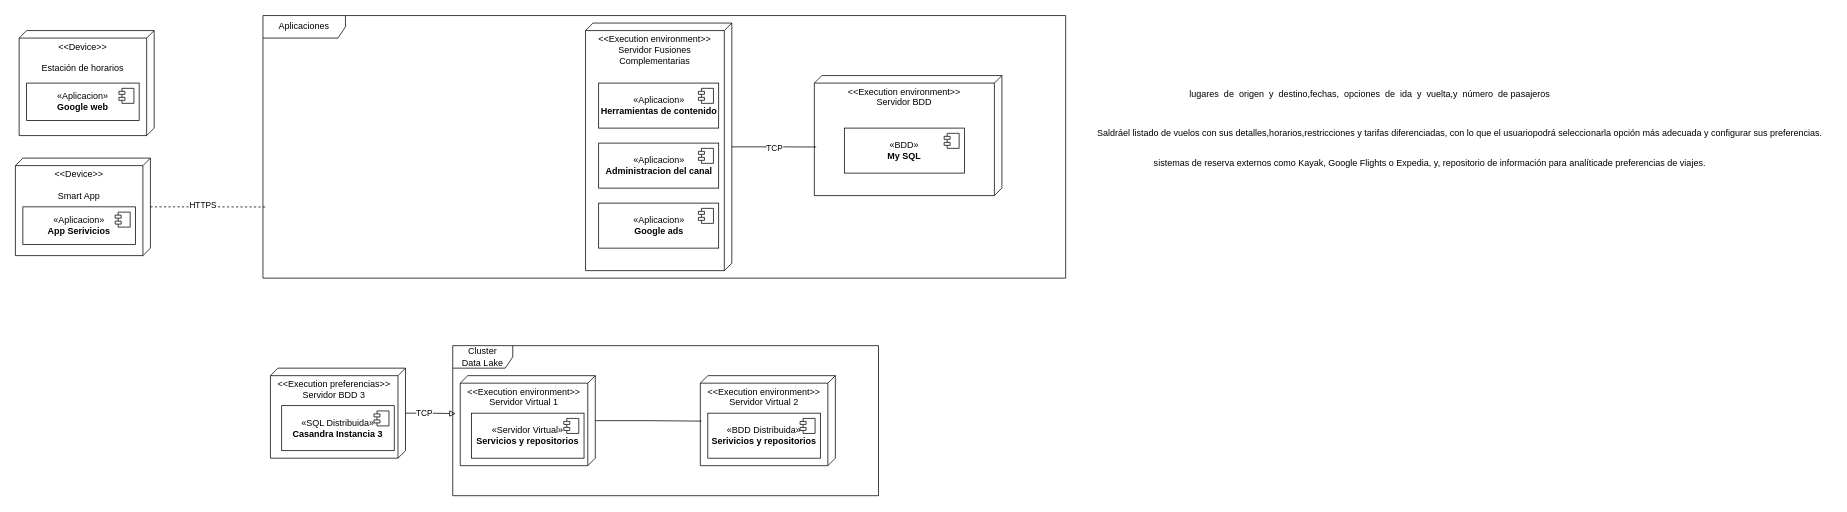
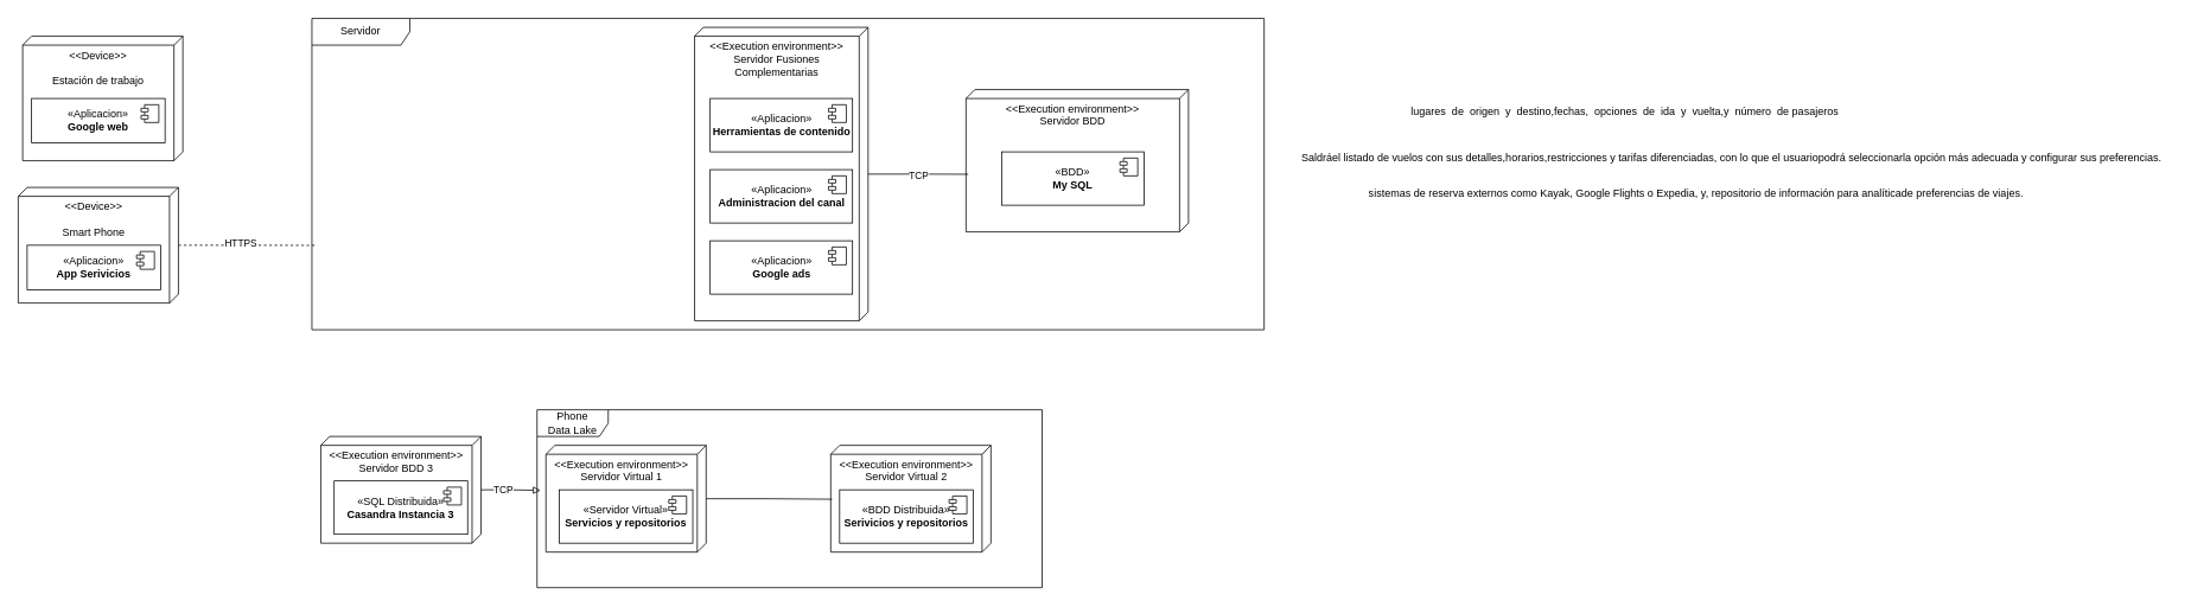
  <mxCell id="0" />
  <mxCell id="1" parent="0" />
  <mxCell id="2" value="&amp;lt;&amp;lt;Execution environment&amp;gt;&amp;gt;&lt;div&gt;&lt;div&gt;Servidor Virtual 1&lt;/div&gt;&lt;/div&gt;" style="verticalAlign=top;align=center;spacingTop=8;spacingLeft=2;spacingRight=12;shape=cube;size=10;direction=south;fontStyle=0;html=1;whiteSpace=wrap;" vertex="1" parent="1"><mxGeometry x="613" y="500" width="180" height="120" as="geometry" /></mxCell>
  <mxCell id="3" value="«Servidor Virtual»&lt;br&gt;&lt;b&gt;Servicios y repositorios&lt;/b&gt;" style="html=1;dropTarget=0;whiteSpace=wrap;" vertex="1" parent="1"><mxGeometry x="628" y="550" width="150" height="60" as="geometry" /></mxCell>
  <mxCell id="4" value="" style="shape=module;jettyWidth=8;jettyHeight=4;" vertex="1" parent="3"><mxGeometry x="1" width="20" height="20" relative="1" as="geometry"><mxPoint x="-27" y="7" as="offset" /></mxGeometry></mxCell>
  <mxCell id="5" value="&amp;lt;&amp;lt;Execution environment&amp;gt;&amp;gt;&lt;div&gt;&lt;div&gt;Servidor Virtual 2&lt;/div&gt;&lt;/div&gt;" style="verticalAlign=top;align=center;spacingTop=8;spacingLeft=2;spacingRight=12;shape=cube;size=10;direction=south;fontStyle=0;html=1;whiteSpace=wrap;" vertex="1" parent="1"><mxGeometry x="933" y="500" width="180" height="120" as="geometry" /></mxCell>
  <mxCell id="6" value="«BDD Distribuida»&lt;br&gt;&lt;b&gt;Serivicios y repositorios&lt;/b&gt;" style="html=1;dropTarget=0;whiteSpace=wrap;" vertex="1" parent="1"><mxGeometry x="943" y="550" width="150" height="60" as="geometry" /></mxCell>
  <mxCell id="7" value="" style="shape=module;jettyWidth=8;jettyHeight=4;" vertex="1" parent="6"><mxGeometry x="1" width="20" height="20" relative="1" as="geometry"><mxPoint x="-27" y="7" as="offset" /></mxGeometry></mxCell>
- <mxCell id="8" value="&amp;lt;&amp;lt;Execution preferencias&amp;gt;&amp;gt;&lt;div&gt;&lt;div&gt;Servidor BDD 3&lt;/div&gt;&lt;/div&gt;" style="verticalAlign=top;align=center;spacingTop=8;spacingLeft=2;spacingRight=12;shape=cube;size=10;direction=south;fontStyle=0;html=1;whiteSpace=wrap;" vertex="1" parent="1"><mxGeometry x="360" y="490" width="180" height="120" as="geometry" /></mxCell>
+ <mxCell id="8" value="&amp;lt;&amp;lt;Execution environment&amp;gt;&amp;gt;&lt;div&gt;&lt;div&gt;Servidor BDD 3&lt;/div&gt;&lt;/div&gt;" style="verticalAlign=top;align=center;spacingTop=8;spacingLeft=2;spacingRight=12;shape=cube;size=10;direction=south;fontStyle=0;html=1;whiteSpace=wrap;" vertex="1" parent="1"><mxGeometry x="360" y="490" width="180" height="120" as="geometry" /></mxCell>
  <mxCell id="9" value="«SQL Distribuida»&lt;br&gt;&lt;b&gt;Casandra Instancia 3&lt;/b&gt;" style="html=1;dropTarget=0;whiteSpace=wrap;" vertex="1" parent="1"><mxGeometry x="375" y="540" width="150" height="60" as="geometry" /></mxCell>
  <mxCell id="10" value="" style="shape=module;jettyWidth=8;jettyHeight=4;" vertex="1" parent="9"><mxGeometry x="1" width="20" height="20" relative="1" as="geometry"><mxPoint x="-27" y="7" as="offset" /></mxGeometry></mxCell>
  <mxCell id="11" style="edgeStyle=orthogonalEdgeStyle;rounded=0;orthogonalLoop=1;jettySize=auto;html=1;entryX=0.505;entryY=0.991;entryDx=0;entryDy=0;entryPerimeter=0;endArrow=none;endFill=0;" edge="1" parent="1" source="2" target="5"><mxGeometry relative="1" as="geometry" /></mxCell>
- <mxCell id="12" value="Cluster&lt;div&gt;Data Lake&lt;/div&gt;" style="shape=umlFrame;whiteSpace=wrap;html=1;pointerEvents=0;width=80;height=30;" vertex="1" parent="1"><mxGeometry x="603" y="460" width="567.5" height="200" as="geometry" /></mxCell>
+ <mxCell id="12" value="Phone&lt;div&gt;Data Lake&lt;/div&gt;" style="shape=umlFrame;whiteSpace=wrap;html=1;pointerEvents=0;width=80;height=30;" vertex="1" parent="1"><mxGeometry x="603" y="460" width="567.5" height="200" as="geometry" /></mxCell>
  <mxCell id="13" value="&amp;lt;&amp;lt;Execution environment&amp;gt;&amp;gt;&lt;div&gt;Servidor Fusiones Complementarias&lt;/div&gt;&lt;div&gt;&lt;br&gt;&lt;/div&gt;" style="verticalAlign=top;align=center;spacingTop=8;spacingLeft=2;spacingRight=12;shape=cube;size=10;direction=south;fontStyle=0;html=1;whiteSpace=wrap;" vertex="1" parent="1"><mxGeometry x="780" y="30" width="195" height="330" as="geometry" /></mxCell>
  <mxCell id="14" value="«Aplicacion»&lt;br&gt;&lt;b&gt;Herramientas de contenido&lt;/b&gt;" style="html=1;dropTarget=0;whiteSpace=wrap;" vertex="1" parent="1"><mxGeometry x="797.5" y="110" width="160" height="60" as="geometry" /></mxCell>
  <mxCell id="15" value="" style="shape=module;jettyWidth=8;jettyHeight=4;" vertex="1" parent="14"><mxGeometry x="1" width="20" height="20" relative="1" as="geometry"><mxPoint x="-27" y="7" as="offset" /></mxGeometry></mxCell>
  <mxCell id="16" value="«Aplicacion»&lt;br&gt;&lt;b&gt;Administracion del canal&lt;/b&gt;" style="html=1;dropTarget=0;whiteSpace=wrap;" vertex="1" parent="1"><mxGeometry x="797.5" y="190" width="160" height="60" as="geometry" /></mxCell>
  <mxCell id="17" value="" style="shape=module;jettyWidth=8;jettyHeight=4;" vertex="1" parent="16"><mxGeometry x="1" width="20" height="20" relative="1" as="geometry"><mxPoint x="-27" y="7" as="offset" /></mxGeometry></mxCell>
  <mxCell id="18" value="«Aplicacion»&lt;br&gt;&lt;b&gt;Google ads&lt;/b&gt;" style="html=1;dropTarget=0;whiteSpace=wrap;" vertex="1" parent="1"><mxGeometry x="797.5" y="270" width="160" height="60" as="geometry" /></mxCell>
  <mxCell id="19" value="" style="shape=module;jettyWidth=8;jettyHeight=4;" vertex="1" parent="18"><mxGeometry x="1" width="20" height="20" relative="1" as="geometry"><mxPoint x="-27" y="7" as="offset" /></mxGeometry></mxCell>
  <mxCell id="20" value="&amp;lt;&amp;lt;Execution environment&amp;gt;&amp;gt;&lt;div&gt;Servidor BDD&lt;/div&gt;" style="verticalAlign=top;align=center;spacingTop=8;spacingLeft=2;spacingRight=12;shape=cube;size=10;direction=south;fontStyle=0;html=1;whiteSpace=wrap;" vertex="1" parent="1"><mxGeometry x="1085" y="100" width="250" height="160" as="geometry" /></mxCell>
  <mxCell id="21" value="«BDD»&lt;br&gt;&lt;b&gt;My SQL&lt;/b&gt;" style="html=1;dropTarget=0;whiteSpace=wrap;" vertex="1" parent="1"><mxGeometry x="1125" y="170" width="160" height="60" as="geometry" /></mxCell>
  <mxCell id="22" value="" style="shape=module;jettyWidth=8;jettyHeight=4;" vertex="1" parent="21"><mxGeometry x="1" width="20" height="20" relative="1" as="geometry"><mxPoint x="-27" y="7" as="offset" /></mxGeometry></mxCell>
  <mxCell id="23" style="edgeStyle=orthogonalEdgeStyle;rounded=0;orthogonalLoop=1;jettySize=auto;html=1;entryX=0.595;entryY=0.99;entryDx=0;entryDy=0;entryPerimeter=0;endArrow=none;endFill=0;" edge="1" parent="1" source="13" target="20"><mxGeometry relative="1" as="geometry" /></mxCell>
  <mxCell id="24" value="TCP" style="edgeLabel;html=1;align=center;verticalAlign=middle;resizable=0;points=[];" vertex="1" connectable="0" parent="23"><mxGeometry x="0.013" y="-1" relative="1" as="geometry"><mxPoint as="offset" /></mxGeometry></mxCell>
- <mxCell id="25" value="&amp;lt;&amp;lt;Device&amp;gt;&amp;gt;&lt;div&gt;&lt;br&gt;&lt;/div&gt;&lt;div&gt;Estación de horarios&lt;/div&gt;&lt;div&gt;&lt;br&gt;&lt;/div&gt;" style="verticalAlign=top;align=center;spacingTop=8;spacingLeft=2;spacingRight=12;shape=cube;size=10;direction=south;fontStyle=0;html=1;whiteSpace=wrap;" vertex="1" parent="1"><mxGeometry x="25" y="40" width="180" height="140" as="geometry" /></mxCell>
- <mxCell id="26" value="Aplicaciones" style="shape=umlFrame;whiteSpace=wrap;html=1;pointerEvents=0;width=110;height=30;" vertex="1" parent="1"><mxGeometry x="350" y="20" width="1070" height="350" as="geometry" /></mxCell>
- <mxCell id="27" value="&amp;lt;&amp;lt;Device&amp;gt;&amp;gt;&lt;div&gt;&lt;br&gt;&lt;/div&gt;&lt;div&gt;Smart App&lt;/div&gt;&lt;div&gt;&lt;br&gt;&lt;/div&gt;" style="verticalAlign=top;align=center;spacingTop=8;spacingLeft=2;spacingRight=12;shape=cube;size=10;direction=south;fontStyle=0;html=1;whiteSpace=wrap;" vertex="1" parent="1"><mxGeometry x="20" y="210" width="180" height="130" as="geometry" /></mxCell>
+ <mxCell id="25" value="&amp;lt;&amp;lt;Device&amp;gt;&amp;gt;&lt;div&gt;&lt;br&gt;&lt;/div&gt;&lt;div&gt;Estación de trabajo&lt;/div&gt;&lt;div&gt;&lt;br&gt;&lt;/div&gt;" style="verticalAlign=top;align=center;spacingTop=8;spacingLeft=2;spacingRight=12;shape=cube;size=10;direction=south;fontStyle=0;html=1;whiteSpace=wrap;" vertex="1" parent="1"><mxGeometry x="25" y="40" width="180" height="140" as="geometry" /></mxCell>
+ <mxCell id="26" value="Servidor" style="shape=umlFrame;whiteSpace=wrap;html=1;pointerEvents=0;width=110;height=30;" vertex="1" parent="1"><mxGeometry x="350" y="20" width="1070" height="350" as="geometry" /></mxCell>
+ <mxCell id="27" value="&amp;lt;&amp;lt;Device&amp;gt;&amp;gt;&lt;div&gt;&lt;br&gt;&lt;/div&gt;&lt;div&gt;Smart Phone&lt;/div&gt;&lt;div&gt;&lt;br&gt;&lt;/div&gt;" style="verticalAlign=top;align=center;spacingTop=8;spacingLeft=2;spacingRight=12;shape=cube;size=10;direction=south;fontStyle=0;html=1;whiteSpace=wrap;" vertex="1" parent="1"><mxGeometry x="20" y="210" width="180" height="130" as="geometry" /></mxCell>
  <mxCell id="28" value="«Aplicacion»&lt;br&gt;&lt;b&gt;Google web&lt;/b&gt;" style="html=1;dropTarget=0;whiteSpace=wrap;" vertex="1" parent="1"><mxGeometry x="35" y="110" width="150" height="50" as="geometry" /></mxCell>
  <mxCell id="29" value="" style="shape=module;jettyWidth=8;jettyHeight=4;" vertex="1" parent="28"><mxGeometry x="1" width="20" height="20" relative="1" as="geometry"><mxPoint x="-27" y="7" as="offset" /></mxGeometry></mxCell>
  <mxCell id="30" value="«Aplicacion»&lt;br&gt;&lt;b&gt;App Serivicios&lt;/b&gt;" style="html=1;dropTarget=0;whiteSpace=wrap;" vertex="1" parent="1"><mxGeometry x="30" y="275" width="150" height="50" as="geometry" /></mxCell>
  <mxCell id="31" value="" style="shape=module;jettyWidth=8;jettyHeight=4;" vertex="1" parent="30"><mxGeometry x="1" width="20" height="20" relative="1" as="geometry"><mxPoint x="-27" y="7" as="offset" /></mxGeometry></mxCell>
  <mxCell id="32" style="edgeStyle=orthogonalEdgeStyle;rounded=0;orthogonalLoop=1;jettySize=auto;html=1;entryX=0.003;entryY=0.729;entryDx=0;entryDy=0;entryPerimeter=0;endArrow=none;endFill=0;dashed=1;" edge="1" parent="1" source="27" target="26"><mxGeometry relative="1" as="geometry" /></mxCell>
  <mxCell id="33" value="HTTPS" style="edgeLabel;html=1;align=center;verticalAlign=middle;resizable=0;points=[];" vertex="1" connectable="0" parent="32"><mxGeometry x="-0.087" y="3" relative="1" as="geometry"><mxPoint x="-1" as="offset" /></mxGeometry></mxCell>
  <mxCell id="34" style="edgeStyle=orthogonalEdgeStyle;rounded=0;orthogonalLoop=1;jettySize=auto;html=1;entryX=0.007;entryY=0.453;entryDx=0;entryDy=0;entryPerimeter=0;endArrow=block;endFill=0;" edge="1" parent="1" source="8" target="12"><mxGeometry relative="1" as="geometry" /></mxCell>
  <mxCell id="35" value="TCP" style="edgeLabel;html=1;align=center;verticalAlign=middle;resizable=0;points=[];" vertex="1" connectable="0" parent="34"><mxGeometry x="-0.285" y="1" relative="1" as="geometry"><mxPoint as="offset" /></mxGeometry></mxCell>
  <mxCell id="36" value="&lt;div style=&quot;color: transparent; position: absolute; white-space-collapse: preserve; cursor: text; transform-origin: 0% 0%; letter-spacing: 0.2px; text-align: start; background-color: rgb(255, 255, 255); left: 230.183px; top: 664.454px; font-size: 15.299px; font-family: sans-serif; transform: scaleX(0.89);&quot;&gt;&lt;br&gt;&lt;/div&gt;" style="text;html=1;align=center;verticalAlign=middle;resizable=0;points=[];autosize=1;strokeColor=none;fillColor=none;" vertex="1" parent="1"><mxGeometry x="1785" y="120" width="20" height="10" as="geometry" /></mxCell>
  <mxCell id="37" value="lugares&amp;nbsp; de&amp;nbsp; origen&amp;nbsp; y&amp;nbsp; destino,fechas,&amp;nbsp; opciones&amp;nbsp; de&amp;nbsp; ida&amp;nbsp; y&amp;nbsp; vuelta,y&amp;nbsp; número&amp;nbsp; de pasajeros" style="text;html=1;align=center;verticalAlign=middle;resizable=0;points=[];autosize=1;strokeColor=none;fillColor=none;" vertex="1" parent="1"><mxGeometry x="1575" y="110" width="500" height="30" as="geometry" /></mxCell>
  <mxCell id="38" value="Saldráel listado de vuelos con sus detalles,horarios,restricciones y tarifas diferenciadas, con lo que el usuariopodrá seleccionarla opción más adecuada y configurar sus preferencias." style="text;html=1;align=center;verticalAlign=middle;resizable=0;points=[];autosize=1;strokeColor=none;fillColor=none;" vertex="1" parent="1"><mxGeometry x="1450" y="162" width="990" height="30" as="geometry" /></mxCell>
  <mxCell id="39" value="sistemas de reserva externos como Kayak, Google Flights o Expedia, y, repositorio de información para analíticade preferencias de viajes." style="text;html=1;align=center;verticalAlign=middle;resizable=0;points=[];autosize=1;strokeColor=none;fillColor=none;" vertex="1" parent="1"><mxGeometry x="1525" y="202" width="760" height="30" as="geometry" /></mxCell>
